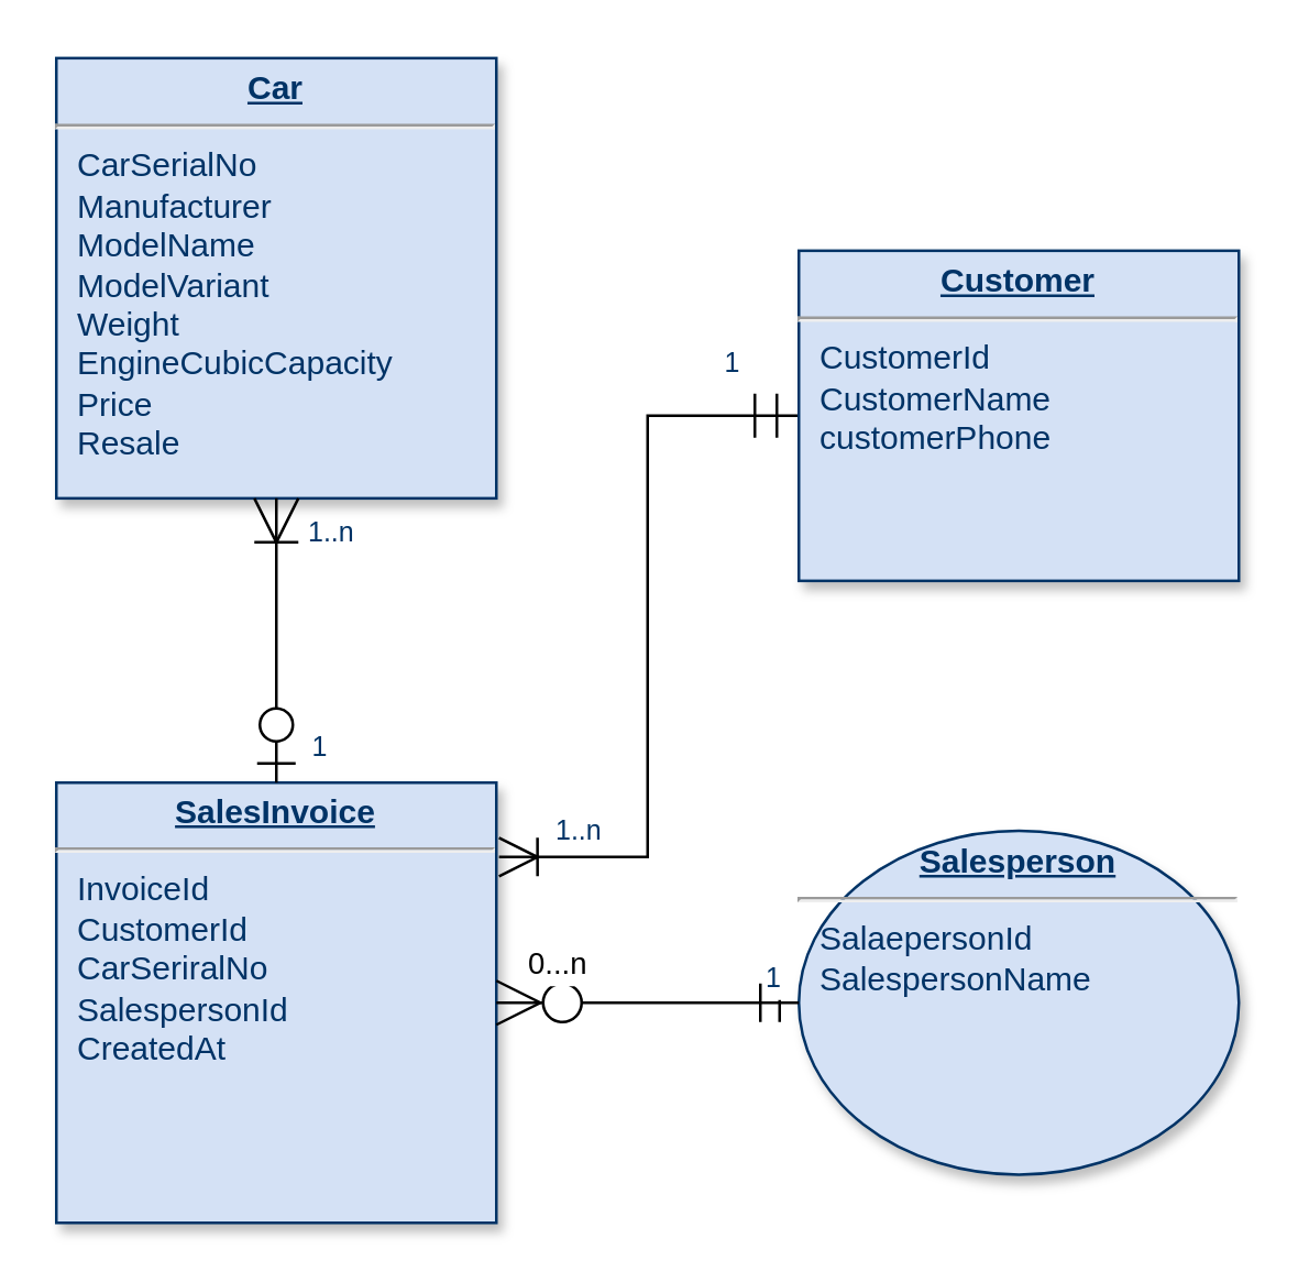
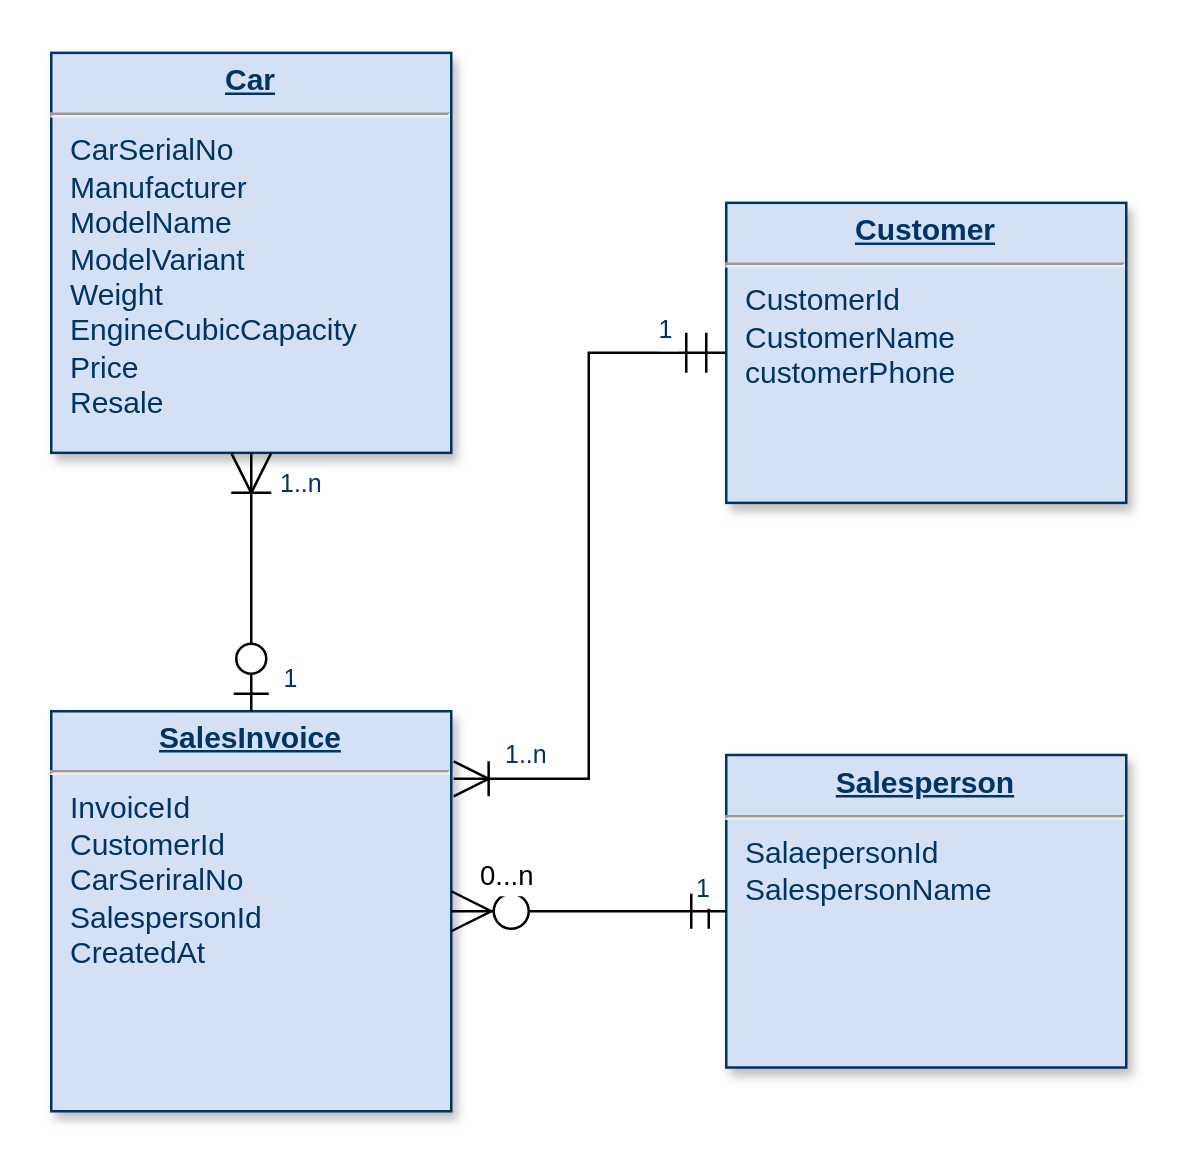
  <mxCell id="0" />
  <mxCell id="1" parent="0" />
  <mxCell id="2" style="edgeStyle=orthogonalEdgeStyle;rounded=0;orthogonalLoop=1;jettySize=auto;html=1;entryX=1.006;entryY=0.169;entryDx=0;entryDy=0;entryPerimeter=0;startArrow=ERmandOne;startFill=0;endArrow=ERoneToMany;endFill=0;endSize=12;startSize=14;" edge="1" parent="1" source="3" target="5"><mxGeometry relative="1" as="geometry" /></mxCell>
- <mxCell id="3" value="&lt;p style=&quot;margin: 0px ; margin-top: 4px ; text-align: center ; text-decoration: underline&quot;&gt;&lt;b&gt;Customer&lt;/b&gt;&lt;/p&gt;&lt;hr&gt;&lt;p style=&quot;margin: 0px ; margin-left: 8px&quot;&gt;CustomerId&lt;br&gt;CustomerName&lt;/p&gt;&lt;p style=&quot;margin: 0px ; margin-left: 8px&quot;&gt;customerPhone&lt;/p&gt;" style="verticalAlign=top;align=left;overflow=fill;fontSize=12;fontFamily=Helvetica;html=1;strokeColor=#003366;shadow=1;fillColor=#D4E1F5;fontColor=#003366" parent="1" vertex="1"><mxGeometry x="290" y="90.64" width="160" height="120" as="geometry" /></mxCell>
- <mxCell id="4" value="&lt;p style=&quot;margin: 0px ; margin-top: 4px ; text-align: center ; text-decoration: underline&quot;&gt;&lt;b&gt;Salesperson&lt;/b&gt;&lt;/p&gt;&lt;hr&gt;&lt;p style=&quot;margin: 0px ; margin-left: 8px&quot;&gt;SalaepersonId&lt;/p&gt;&lt;p style=&quot;margin: 0px ; margin-left: 8px&quot;&gt;SalespersonName&lt;/p&gt;" style="ellipse;verticalAlign=top;align=left;overflow=fill;fontSize=12;fontFamily=Helvetica;html=1;strokeColor=#003366;shadow=1;fillColor=#D4E1F5;fontColor=#003366;" parent="1" vertex="1"><mxGeometry x="290" y="301.5" width="160" height="125" as="geometry" /></mxCell>
+ <mxCell id="3" value="&lt;p style=&quot;margin: 0px ; margin-top: 4px ; text-align: center ; text-decoration: underline&quot;&gt;&lt;b&gt;Customer&lt;/b&gt;&lt;/p&gt;&lt;hr&gt;&lt;p style=&quot;margin: 0px ; margin-left: 8px&quot;&gt;CustomerId&lt;br&gt;CustomerName&lt;/p&gt;&lt;p style=&quot;margin: 0px ; margin-left: 8px&quot;&gt;customerPhone&lt;/p&gt;" style="verticalAlign=top;align=left;overflow=fill;fontSize=12;fontFamily=Helvetica;html=1;strokeColor=#003366;shadow=1;fillColor=#D4E1F5;fontColor=#003366" parent="1" vertex="1"><mxGeometry x="290" y="80.64" width="160" height="120" as="geometry" /></mxCell>
+ <mxCell id="4" value="&lt;p style=&quot;margin: 0px ; margin-top: 4px ; text-align: center ; text-decoration: underline&quot;&gt;&lt;b&gt;Salesperson&lt;/b&gt;&lt;/p&gt;&lt;hr&gt;&lt;p style=&quot;margin: 0px ; margin-left: 8px&quot;&gt;SalaepersonId&lt;/p&gt;&lt;p style=&quot;margin: 0px ; margin-left: 8px&quot;&gt;SalespersonName&lt;/p&gt;" style="verticalAlign=top;align=left;overflow=fill;fontSize=12;fontFamily=Helvetica;html=1;strokeColor=#003366;shadow=1;fillColor=#D4E1F5;fontColor=#003366" parent="1" vertex="1"><mxGeometry x="290" y="301.5" width="160" height="125" as="geometry" /></mxCell>
  <mxCell id="5" value="&lt;p style=&quot;margin: 0px ; margin-top: 4px ; text-align: center ; text-decoration: underline&quot;&gt;&lt;strong&gt;SalesInvoice&lt;/strong&gt;&lt;/p&gt;&lt;hr&gt;&lt;p style=&quot;margin: 0px ; margin-left: 8px&quot;&gt;InvoiceId&lt;/p&gt;&lt;p style=&quot;margin: 0px ; margin-left: 8px&quot;&gt;CustomerId&lt;/p&gt;&lt;p style=&quot;margin: 0px ; margin-left: 8px&quot;&gt;CarSeriralNo&lt;/p&gt;&lt;p style=&quot;margin: 0px ; margin-left: 8px&quot;&gt;SalespersonId&lt;/p&gt;&lt;p style=&quot;margin: 0px ; margin-left: 8px&quot;&gt;CreatedAt&lt;/p&gt;" style="verticalAlign=top;align=left;overflow=fill;fontSize=12;fontFamily=Helvetica;html=1;strokeColor=#003366;shadow=1;fillColor=#D4E1F5;fontColor=#003366" parent="1" vertex="1"><mxGeometry x="20" y="284" width="160" height="160" as="geometry" /></mxCell>
  <mxCell id="6" value="&lt;p style=&quot;margin: 0px ; margin-top: 4px ; text-align: center ; text-decoration: underline&quot;&gt;&lt;b&gt;Car&lt;/b&gt;&lt;/p&gt;&lt;hr&gt;&lt;p style=&quot;margin: 0px ; margin-left: 8px&quot;&gt;CarSerialNo&lt;/p&gt;&lt;p style=&quot;margin: 0px ; margin-left: 8px&quot;&gt;Manufacturer&lt;/p&gt;&lt;p style=&quot;margin: 0px ; margin-left: 8px&quot;&gt;ModelName&lt;/p&gt;&lt;p style=&quot;margin: 0px ; margin-left: 8px&quot;&gt;ModelVariant&lt;/p&gt;&lt;p style=&quot;margin: 0px ; margin-left: 8px&quot;&gt;Weight&lt;/p&gt;&lt;p style=&quot;margin: 0px ; margin-left: 8px&quot;&gt;EngineCubicCapacity&lt;/p&gt;&lt;p style=&quot;margin: 0px ; margin-left: 8px&quot;&gt;Price&lt;/p&gt;&lt;p style=&quot;margin: 0px ; margin-left: 8px&quot;&gt;Resale&lt;/p&gt;" style="verticalAlign=top;align=left;overflow=fill;fontSize=12;fontFamily=Helvetica;html=1;strokeColor=#003366;shadow=1;fillColor=#D4E1F5;fontColor=#003366" parent="1" vertex="1"><mxGeometry x="20" y="20.64" width="160" height="160" as="geometry" /></mxCell>
  <mxCell id="7" value="" style="endArrow=ERzeroToOne;endSize=12;startArrow=ERoneToMany;startSize=14;startFill=0;edgeStyle=orthogonalEdgeStyle;endFill=1;" parent="1" source="6" target="5" edge="1"><mxGeometry x="620" y="340" as="geometry"><mxPoint x="600" y="339" as="sourcePoint" /><mxPoint x="760" y="339" as="targetPoint" /></mxGeometry></mxCell>
  <mxCell id="8" value="1..n" style="resizable=0;align=left;verticalAlign=top;labelBackgroundColor=#ffffff;fontSize=10;strokeColor=#003366;shadow=1;fillColor=#D4E1F5;fontColor=#003366" parent="7" connectable="0" vertex="1"><mxGeometry x="-1" relative="1" as="geometry"><mxPoint x="10" as="offset" /></mxGeometry></mxCell>
  <mxCell id="9" value="1" style="resizable=0;align=right;verticalAlign=top;labelBackgroundColor=#ffffff;fontSize=10;strokeColor=#003366;shadow=1;fillColor=#D4E1F5;fontColor=#003366" parent="7" connectable="0" vertex="1"><mxGeometry x="1" relative="1" as="geometry"><mxPoint x="20" y="-25.0" as="offset" /></mxGeometry></mxCell>
  <mxCell id="10" value="0...n" style="endArrow=ERmandOne;endSize=12;startArrow=ERzeroToMany;startSize=14;startFill=1;edgeStyle=orthogonalEdgeStyle;align=left;verticalAlign=bottom;endFill=0;" parent="1" source="5" target="4" edge="1"><mxGeometry x="-0.818" y="5.0" relative="1" as="geometry"><mxPoint x="60" y="509" as="sourcePoint" /><mxPoint x="220" y="509" as="targetPoint" /><mxPoint as="offset" /></mxGeometry></mxCell>
  <mxCell id="11" value="1" style="resizable=0;align=right;verticalAlign=top;labelBackgroundColor=#ffffff;fontSize=10;strokeColor=#003366;shadow=1;fillColor=#D4E1F5;fontColor=#003366" connectable="0" vertex="1" parent="1"><mxGeometry x="270" y="119" as="geometry" /></mxCell>
  <mxCell id="12" value="1" style="resizable=0;align=right;verticalAlign=top;labelBackgroundColor=#ffffff;fontSize=10;strokeColor=#003366;shadow=1;fillColor=#D4E1F5;fontColor=#003366" connectable="0" vertex="1" parent="1"><mxGeometry x="270" y="210.64" as="geometry"><mxPoint x="15" y="132" as="offset" /></mxGeometry></mxCell>
  <mxCell id="13" value="1..n" style="resizable=0;align=left;verticalAlign=top;labelBackgroundColor=#ffffff;fontSize=10;strokeColor=#003366;shadow=1;fillColor=#D4E1F5;fontColor=#003366" connectable="0" vertex="1" parent="1"><mxGeometry x="200" y="289" as="geometry" /></mxCell>
